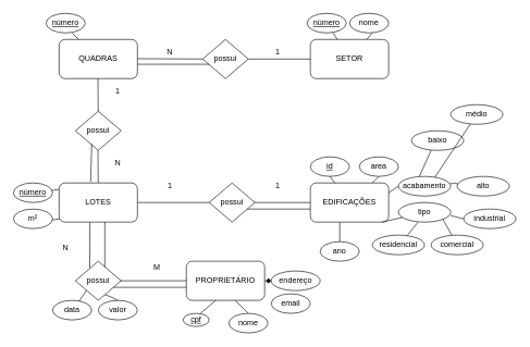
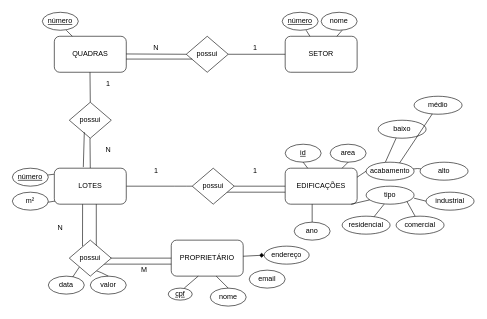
  <mxCell id="0" />
  <mxCell id="1" parent="0" />
  <mxCell id="2" value="" style="endArrow=none;html=1;" edge="1" parent="1"><mxGeometry width="50" height="50" relative="1" as="geometry"><mxPoint x="115" y="470" as="sourcePoint" /><mxPoint x="135" y="440" as="targetPoint" /></mxGeometry></mxCell>
  <mxCell id="3" value="SETOR" style="rounded=1;whiteSpace=wrap;html=1;" vertex="1" parent="1"><mxGeometry x="475" y="60" width="120" height="60" as="geometry" /></mxCell>
  <mxCell id="4" value="QUADRAS" style="rounded=1;whiteSpace=wrap;html=1;" vertex="1" parent="1"><mxGeometry x="90" y="60" width="120" height="60" as="geometry" /></mxCell>
  <mxCell id="5" value="EDIFICAÇÕES" style="rounded=1;whiteSpace=wrap;html=1;" vertex="1" parent="1"><mxGeometry x="475" y="280" width="120" height="60" as="geometry" /></mxCell>
  <mxCell id="6" value="possui" style="rhombus;whiteSpace=wrap;html=1;" vertex="1" parent="1"><mxGeometry x="310" y="60" width="70" height="60" as="geometry" /></mxCell>
  <mxCell id="7" value="possui" style="rhombus;whiteSpace=wrap;html=1;" vertex="1" parent="1"><mxGeometry x="115" y="170" width="70" height="60" as="geometry" /></mxCell>
  <mxCell id="8" value="" style="endArrow=none;html=1;exitX=1;exitY=0.5;exitDx=0;exitDy=0;" edge="1" parent="1" source="6"><mxGeometry width="50" height="50" relative="1" as="geometry"><mxPoint x="425" y="140" as="sourcePoint" /><mxPoint x="475" y="90" as="targetPoint" /></mxGeometry></mxCell>
  <mxCell id="9" value="" style="endArrow=none;html=1;exitX=1;exitY=0.5;exitDx=0;exitDy=0;" edge="1" parent="1"><mxGeometry width="50" height="50" relative="1" as="geometry"><mxPoint x="210" y="89.5" as="sourcePoint" /><mxPoint x="310" y="90" as="targetPoint" /></mxGeometry></mxCell>
  <mxCell id="10" value="" style="endArrow=none;html=1;" edge="1" parent="1"><mxGeometry width="50" height="50" relative="1" as="geometry"><mxPoint x="320" y="310" as="sourcePoint" /><mxPoint x="210" y="310" as="targetPoint" /><Array as="points"><mxPoint x="300" y="310" /></Array></mxGeometry></mxCell>
  <mxCell id="11" value="" style="endArrow=none;html=1;entryX=0.5;entryY=1;entryDx=0;entryDy=0;exitX=0.5;exitY=0;exitDx=0;exitDy=0;" edge="1" parent="1" source="45"><mxGeometry width="50" height="50" relative="1" as="geometry"><mxPoint x="150" y="270" as="sourcePoint" /><mxPoint x="149.5" y="230" as="targetPoint" /></mxGeometry></mxCell>
  <mxCell id="12" value="" style="endArrow=none;html=1;entryX=0.5;entryY=1;entryDx=0;entryDy=0;exitX=0.5;exitY=0;exitDx=0;exitDy=0;" edge="1" parent="1"><mxGeometry width="50" height="50" relative="1" as="geometry"><mxPoint x="150" y="170" as="sourcePoint" /><mxPoint x="149.5" y="120" as="targetPoint" /></mxGeometry></mxCell>
  <mxCell id="13" value="" style="endArrow=none;html=1;exitX=1;exitY=0.5;exitDx=0;exitDy=0;entryX=0;entryY=0.5;entryDx=0;entryDy=0;" edge="1" parent="1" source="64" target="5"><mxGeometry width="50" height="50" relative="1" as="geometry"><mxPoint x="450" y="370" as="sourcePoint" /><mxPoint x="500" y="320" as="targetPoint" /></mxGeometry></mxCell>
  <mxCell id="14" value="" style="endArrow=none;html=1;entryX=0.393;entryY=0.983;entryDx=0;entryDy=0;entryPerimeter=0;" edge="1" parent="1" target="45"><mxGeometry width="50" height="50" relative="1" as="geometry"><mxPoint x="137" y="410" as="sourcePoint" /><mxPoint x="150" y="340" as="targetPoint" /></mxGeometry></mxCell>
  <mxCell id="15" value="" style="endArrow=none;html=1;" edge="1" parent="1"><mxGeometry width="50" height="50" relative="1" as="geometry"><mxPoint x="180" y="430" as="sourcePoint" /><mxPoint x="290" y="430" as="targetPoint" /></mxGeometry></mxCell>
  <mxCell id="16" value="&lt;u&gt;número&lt;/u&gt;" style="ellipse;whiteSpace=wrap;html=1;" vertex="1" parent="1"><mxGeometry x="70" y="20" width="60" height="30" as="geometry" /></mxCell>
  <mxCell id="17" value="&lt;u&gt;número&lt;/u&gt;" style="ellipse;whiteSpace=wrap;html=1;" vertex="1" parent="1"><mxGeometry x="470" y="20" width="60" height="30" as="geometry" /></mxCell>
  <mxCell id="18" value="nome" style="ellipse;whiteSpace=wrap;html=1;" vertex="1" parent="1"><mxGeometry x="535" y="20" width="60" height="30" as="geometry" /></mxCell>
  <mxCell id="19" value="&lt;u&gt;número&lt;/u&gt;" style="ellipse;whiteSpace=wrap;html=1;" vertex="1" parent="1"><mxGeometry x="20" y="280" width="60" height="30" as="geometry" /></mxCell>
  <mxCell id="20" value="PROPRIETÁRIO" style="rounded=1;whiteSpace=wrap;html=1;" vertex="1" parent="1"><mxGeometry x="285" y="400" width="120" height="60" as="geometry" /></mxCell>
  <mxCell id="21" value="&lt;u&gt;id&lt;/u&gt;&lt;span style=&quot;color: rgba(0 , 0 , 0 , 0) ; font-family: monospace ; font-size: 0px&quot;&gt;%3CmxGraphModel%3E%3Croot%3E%3CmxCell%20id%3D%220%22%2F%3E%3CmxCell%20id%3D%221%22%20parent%3D%220%22%2F%3E%3CmxCell%20id%3D%222%22%20value%3D%22%26lt%3Bu%26gt%3Bn%C3%BAmero%26lt%3B%2Fu%26gt%3B%22%20style%3D%22ellipse%3BwhiteSpace%3Dwrap%3Bhtml%3D1%3B%22%20vertex%3D%221%22%20parent%3D%221%22%3E%3CmxGeometry%20x%3D%22-30%22%20y%3D%22260%22%20width%3D%2260%22%20height%3D%2230%22%20as%3D%22geometry%22%2F%3E%3C%2FmxCell%3E%3C%2Froot%3E%3C%2FmxGraphModel%3E&lt;/span&gt;" style="ellipse;whiteSpace=wrap;html=1;" vertex="1" parent="1"><mxGeometry x="475" y="240" width="60" height="30" as="geometry" /></mxCell>
  <mxCell id="22" value="area" style="ellipse;whiteSpace=wrap;html=1;" vertex="1" parent="1"><mxGeometry x="550" y="240" width="60" height="30" as="geometry" /></mxCell>
  <mxCell id="23" value="comercial" style="ellipse;whiteSpace=wrap;html=1;" vertex="1" parent="1"><mxGeometry x="660" y="360" width="80" height="30" as="geometry" /></mxCell>
  <mxCell id="24" value="industrial" style="ellipse;whiteSpace=wrap;html=1;" vertex="1" parent="1"><mxGeometry x="710" y="320" width="80" height="30" as="geometry" /></mxCell>
  <mxCell id="25" value="" style="endArrow=none;html=1;entryX=0;entryY=0.5;entryDx=0;entryDy=0;" edge="1" parent="1" target="24"><mxGeometry width="50" height="50" relative="1" as="geometry"><mxPoint x="690" y="330" as="sourcePoint" /><mxPoint x="740" y="280" as="targetPoint" /></mxGeometry></mxCell>
  <mxCell id="26" value="" style="endArrow=none;html=1;" edge="1" parent="1"><mxGeometry width="50" height="50" relative="1" as="geometry"><mxPoint x="600" y="390" as="sourcePoint" /><mxPoint x="640" y="340" as="targetPoint" /></mxGeometry></mxCell>
  <mxCell id="27" value="residencial" style="ellipse;whiteSpace=wrap;html=1;" vertex="1" parent="1"><mxGeometry x="570" y="360" width="80" height="30" as="geometry" /></mxCell>
  <mxCell id="28" value="" style="endArrow=none;html=1;" edge="1" parent="1" source="23"><mxGeometry width="50" height="50" relative="1" as="geometry"><mxPoint x="625" y="380" as="sourcePoint" /><mxPoint x="675" y="330" as="targetPoint" /></mxGeometry></mxCell>
  <mxCell id="29" value="tipo" style="ellipse;whiteSpace=wrap;html=1;" vertex="1" parent="1"><mxGeometry x="610" y="310" width="80" height="30" as="geometry" /></mxCell>
  <mxCell id="30" value="" style="endArrow=none;html=1;" edge="1" parent="1" target="29"><mxGeometry width="50" height="50" relative="1" as="geometry"><mxPoint x="585" y="340" as="sourcePoint" /><mxPoint x="635" y="290" as="targetPoint" /></mxGeometry></mxCell>
  <mxCell id="31" value="" style="endArrow=none;html=1;entryX=0.5;entryY=1;entryDx=0;entryDy=0;" edge="1" parent="1" source="5" target="21"><mxGeometry width="50" height="50" relative="1" as="geometry"><mxPoint x="450" y="270" as="sourcePoint" /><mxPoint x="500" y="220" as="targetPoint" /></mxGeometry></mxCell>
  <mxCell id="32" value="" style="endArrow=none;html=1;" edge="1" parent="1"><mxGeometry width="50" height="50" relative="1" as="geometry"><mxPoint x="570" y="280" as="sourcePoint" /><mxPoint x="580" y="270" as="targetPoint" /></mxGeometry></mxCell>
  <mxCell id="33" value="" style="endArrow=none;html=1;exitX=1;exitY=0.25;exitDx=0;exitDy=0;" edge="1" parent="1" source="5"><mxGeometry width="50" height="50" relative="1" as="geometry"><mxPoint x="560" y="335" as="sourcePoint" /><mxPoint x="610" y="285" as="targetPoint" /></mxGeometry></mxCell>
  <mxCell id="34" value="baixo" style="ellipse;whiteSpace=wrap;html=1;" vertex="1" parent="1"><mxGeometry x="630" y="200" width="80" height="30" as="geometry" /></mxCell>
  <mxCell id="35" value="médio" style="ellipse;whiteSpace=wrap;html=1;" vertex="1" parent="1"><mxGeometry x="690" y="160" width="80" height="30" as="geometry" /></mxCell>
  <mxCell id="36" value="alto" style="ellipse;whiteSpace=wrap;html=1;" vertex="1" parent="1"><mxGeometry x="700" y="270" width="80" height="30" as="geometry" /></mxCell>
  <mxCell id="37" value="" style="endArrow=none;html=1;exitX=0.4;exitY=0.007;exitDx=0;exitDy=0;exitPerimeter=0;" edge="1" parent="1" source="40"><mxGeometry width="50" height="50" relative="1" as="geometry"><mxPoint x="610" y="280" as="sourcePoint" /><mxPoint x="660" y="230" as="targetPoint" /></mxGeometry></mxCell>
  <mxCell id="38" value="" style="endArrow=none;html=1;" edge="1" parent="1" target="35"><mxGeometry width="50" height="50" relative="1" as="geometry"><mxPoint x="660" y="280" as="sourcePoint" /><mxPoint x="670" y="240" as="targetPoint" /></mxGeometry></mxCell>
  <mxCell id="39" value="" style="endArrow=none;html=1;" edge="1" parent="1" target="36"><mxGeometry width="50" height="50" relative="1" as="geometry"><mxPoint x="670" y="290" as="sourcePoint" /><mxPoint x="716" y="267" as="targetPoint" /><Array as="points"><mxPoint x="690" y="280" /></Array></mxGeometry></mxCell>
  <mxCell id="40" value="acabamento" style="ellipse;whiteSpace=wrap;html=1;" vertex="1" parent="1"><mxGeometry x="610" y="270" width="80" height="30" as="geometry" /></mxCell>
  <mxCell id="41" value="" style="endArrow=none;html=1;" edge="1" parent="1"><mxGeometry width="50" height="50" relative="1" as="geometry"><mxPoint x="520" y="370" as="sourcePoint" /><mxPoint x="520" y="340" as="targetPoint" /></mxGeometry></mxCell>
  <mxCell id="42" value="ano" style="ellipse;whiteSpace=wrap;html=1;" vertex="1" parent="1"><mxGeometry x="490" y="370" width="60" height="30" as="geometry" /></mxCell>
  <mxCell id="43" value="" style="endArrow=none;html=1;" edge="1" parent="1" source="19"><mxGeometry width="50" height="50" relative="1" as="geometry"><mxPoint x="40" y="340" as="sourcePoint" /><mxPoint x="90" y="290" as="targetPoint" /></mxGeometry></mxCell>
  <mxCell id="44" value="" style="endArrow=none;html=1;" edge="1" parent="1"><mxGeometry width="50" height="50" relative="1" as="geometry"><mxPoint x="60" y="340" as="sourcePoint" /><mxPoint x="120" y="330" as="targetPoint" /></mxGeometry></mxCell>
  <mxCell id="45" value="LOTES" style="rounded=1;whiteSpace=wrap;html=1;" vertex="1" parent="1"><mxGeometry x="90" y="280" width="120" height="60" as="geometry" /></mxCell>
  <mxCell id="46" value="m²" style="ellipse;whiteSpace=wrap;html=1;" vertex="1" parent="1"><mxGeometry x="20" y="320" width="60" height="30" as="geometry" /></mxCell>
  <mxCell id="47" value="" style="endArrow=none;html=1;" edge="1" parent="1" source="4"><mxGeometry width="50" height="50" relative="1" as="geometry"><mxPoint x="60" y="100" as="sourcePoint" /><mxPoint x="110" y="50" as="targetPoint" /></mxGeometry></mxCell>
  <mxCell id="48" value="" style="endArrow=none;html=1;" edge="1" parent="1" source="3"><mxGeometry width="50" height="50" relative="1" as="geometry"><mxPoint x="460" y="100" as="sourcePoint" /><mxPoint x="510" y="50" as="targetPoint" /></mxGeometry></mxCell>
  <mxCell id="49" value="" style="endArrow=none;html=1;" edge="1" parent="1" source="3"><mxGeometry width="50" height="50" relative="1" as="geometry"><mxPoint x="520" y="100" as="sourcePoint" /><mxPoint x="570" y="50" as="targetPoint" /></mxGeometry></mxCell>
  <mxCell id="50" value="&lt;u&gt;cpf&lt;/u&gt;" style="ellipse;whiteSpace=wrap;html=1;" vertex="1" parent="1"><mxGeometry x="280" y="480" width="40" height="20" as="geometry" /></mxCell>
  <mxCell id="51" value="nome" style="ellipse;whiteSpace=wrap;html=1;" vertex="1" parent="1"><mxGeometry x="350" y="480" width="60" height="30" as="geometry" /></mxCell>
  <mxCell id="52" value="email" style="ellipse;whiteSpace=wrap;html=1;" vertex="1" parent="1"><mxGeometry x="415" y="450" width="60" height="30" as="geometry" /></mxCell>
- <mxCell id="53" value="endereço" style="ellipse;whiteSpace=wrap;html=1;" vertex="1" parent="1"><mxGeometry x="415" y="415" width="75" height="30" as="geometry" /></mxCell>
+ <mxCell id="53" value="endereço" style="ellipse;whiteSpace=wrap;html=1;" vertex="1" parent="1"><mxGeometry x="440" y="410" width="75" height="30" as="geometry" /></mxCell>
  <mxCell id="54" value="" style="endArrow=diamond;html=1;entryX=0;entryY=0.5;entryDx=0;entryDy=0;" edge="1" parent="1" source="20" target="53"><mxGeometry width="50" height="50" relative="1" as="geometry"><mxPoint x="450" y="470" as="sourcePoint" /><mxPoint x="500" y="420" as="targetPoint" /></mxGeometry></mxCell>
  <mxCell id="55" value="" style="endArrow=none;html=1;exitX=0.667;exitY=0;exitDx=0;exitDy=0;exitPerimeter=0;" edge="1" parent="1" source="50"><mxGeometry width="50" height="50" relative="1" as="geometry"><mxPoint x="270" y="490" as="sourcePoint" /><mxPoint x="330" y="460" as="targetPoint" /></mxGeometry></mxCell>
  <mxCell id="56" value="" style="endArrow=none;html=1;" edge="1" parent="1"><mxGeometry width="50" height="50" relative="1" as="geometry"><mxPoint x="380" y="480" as="sourcePoint" /><mxPoint x="360" y="460" as="targetPoint" /></mxGeometry></mxCell>
  <mxCell id="57" value="" style="endArrow=none;html=1;" edge="1" parent="1"><mxGeometry width="50" height="50" relative="1" as="geometry"><mxPoint x="170" y="440" as="sourcePoint" /><mxPoint x="285" y="440" as="targetPoint" /></mxGeometry></mxCell>
  <mxCell id="58" value="" style="endArrow=none;html=1;exitX=0.643;exitY=0.167;exitDx=0;exitDy=0;exitPerimeter=0;" edge="1" parent="1" source="62"><mxGeometry width="50" height="50" relative="1" as="geometry"><mxPoint x="110" y="390" as="sourcePoint" /><mxPoint x="160" y="340" as="targetPoint" /></mxGeometry></mxCell>
  <mxCell id="59" value="data" style="ellipse;whiteSpace=wrap;html=1;" vertex="1" parent="1"><mxGeometry x="80" y="460" width="60" height="30" as="geometry" /></mxCell>
  <mxCell id="60" value="valor" style="ellipse;whiteSpace=wrap;html=1;" vertex="1" parent="1"><mxGeometry x="150" y="460" width="60" height="30" as="geometry" /></mxCell>
  <mxCell id="61" value="" style="endArrow=none;html=1;exitX=0.5;exitY=0;exitDx=0;exitDy=0;" edge="1" parent="1" source="60"><mxGeometry width="50" height="50" relative="1" as="geometry"><mxPoint x="125" y="480" as="sourcePoint" /><mxPoint x="145" y="450" as="targetPoint" /><Array as="points"><mxPoint x="160" y="450" /></Array></mxGeometry></mxCell>
  <mxCell id="62" value="possui" style="rhombus;whiteSpace=wrap;html=1;" vertex="1" parent="1"><mxGeometry x="115" y="400" width="70" height="60" as="geometry" /></mxCell>
  <mxCell id="63" value="" style="endArrow=none;html=1;" edge="1" parent="1"><mxGeometry width="50" height="50" relative="1" as="geometry"><mxPoint x="373" y="320" as="sourcePoint" /><mxPoint x="475" y="320" as="targetPoint" /></mxGeometry></mxCell>
  <mxCell id="64" value="possui" style="rhombus;whiteSpace=wrap;html=1;" vertex="1" parent="1"><mxGeometry x="320" y="280" width="70" height="60" as="geometry" /></mxCell>
  <mxCell id="65" value="" style="endArrow=none;html=1;" edge="1" parent="1"><mxGeometry width="50" height="50" relative="1" as="geometry"><mxPoint x="210" y="98" as="sourcePoint" /><mxPoint x="320" y="98" as="targetPoint" /></mxGeometry></mxCell>
  <mxCell id="66" value="" style="endArrow=none;html=1;exitX=0.403;exitY=-0.03;exitDx=0;exitDy=0;exitPerimeter=0;" edge="1" parent="1" source="45"><mxGeometry width="50" height="50" relative="1" as="geometry"><mxPoint x="90" y="270" as="sourcePoint" /><mxPoint x="140" y="220" as="targetPoint" /></mxGeometry></mxCell>
  <mxCell id="67" value="N" style="text;html=1;strokeColor=none;fillColor=none;align=center;verticalAlign=middle;whiteSpace=wrap;rounded=0;" vertex="1" parent="1"><mxGeometry x="240" y="70" width="40" height="20" as="geometry" /></mxCell>
  <mxCell id="68" value="1" style="text;html=1;strokeColor=none;fillColor=none;align=center;verticalAlign=middle;whiteSpace=wrap;rounded=0;" vertex="1" parent="1"><mxGeometry x="405" y="70" width="40" height="20" as="geometry" /></mxCell>
  <mxCell id="69" value="N" style="text;html=1;strokeColor=none;fillColor=none;align=center;verticalAlign=middle;whiteSpace=wrap;rounded=0;" vertex="1" parent="1"><mxGeometry x="160" y="240" width="40" height="20" as="geometry" /></mxCell>
  <mxCell id="70" value="1" style="text;html=1;strokeColor=none;fillColor=none;align=center;verticalAlign=middle;whiteSpace=wrap;rounded=0;" vertex="1" parent="1"><mxGeometry x="160" y="130" width="40" height="20" as="geometry" /></mxCell>
  <mxCell id="71" value="1" style="text;html=1;strokeColor=none;fillColor=none;align=center;verticalAlign=middle;whiteSpace=wrap;rounded=0;" vertex="1" parent="1"><mxGeometry x="405" y="275" width="40" height="20" as="geometry" /></mxCell>
  <mxCell id="72" value="1" style="text;html=1;strokeColor=none;fillColor=none;align=center;verticalAlign=middle;whiteSpace=wrap;rounded=0;" vertex="1" parent="1"><mxGeometry x="240" y="275" width="40" height="20" as="geometry" /></mxCell>
  <mxCell id="73" value="N" style="text;html=1;strokeColor=none;fillColor=none;align=center;verticalAlign=middle;whiteSpace=wrap;rounded=0;" vertex="1" parent="1"><mxGeometry x="80" y="370" width="40" height="20" as="geometry" /></mxCell>
- <mxCell id="74" value="M" style="text;html=1;strokeColor=none;fillColor=none;align=center;verticalAlign=middle;whiteSpace=wrap;rounded=0;" vertex="1" parent="1"><mxGeometry x="220" y="400" width="40" height="20" as="geometry" /></mxCell>
+ <mxCell id="74" value="M" style="text;html=1;strokeColor=none;fillColor=none;align=center;verticalAlign=middle;whiteSpace=wrap;rounded=0;" vertex="1" parent="1"><mxGeometry x="220" y="440" width="40" height="20" as="geometry" /></mxCell>
